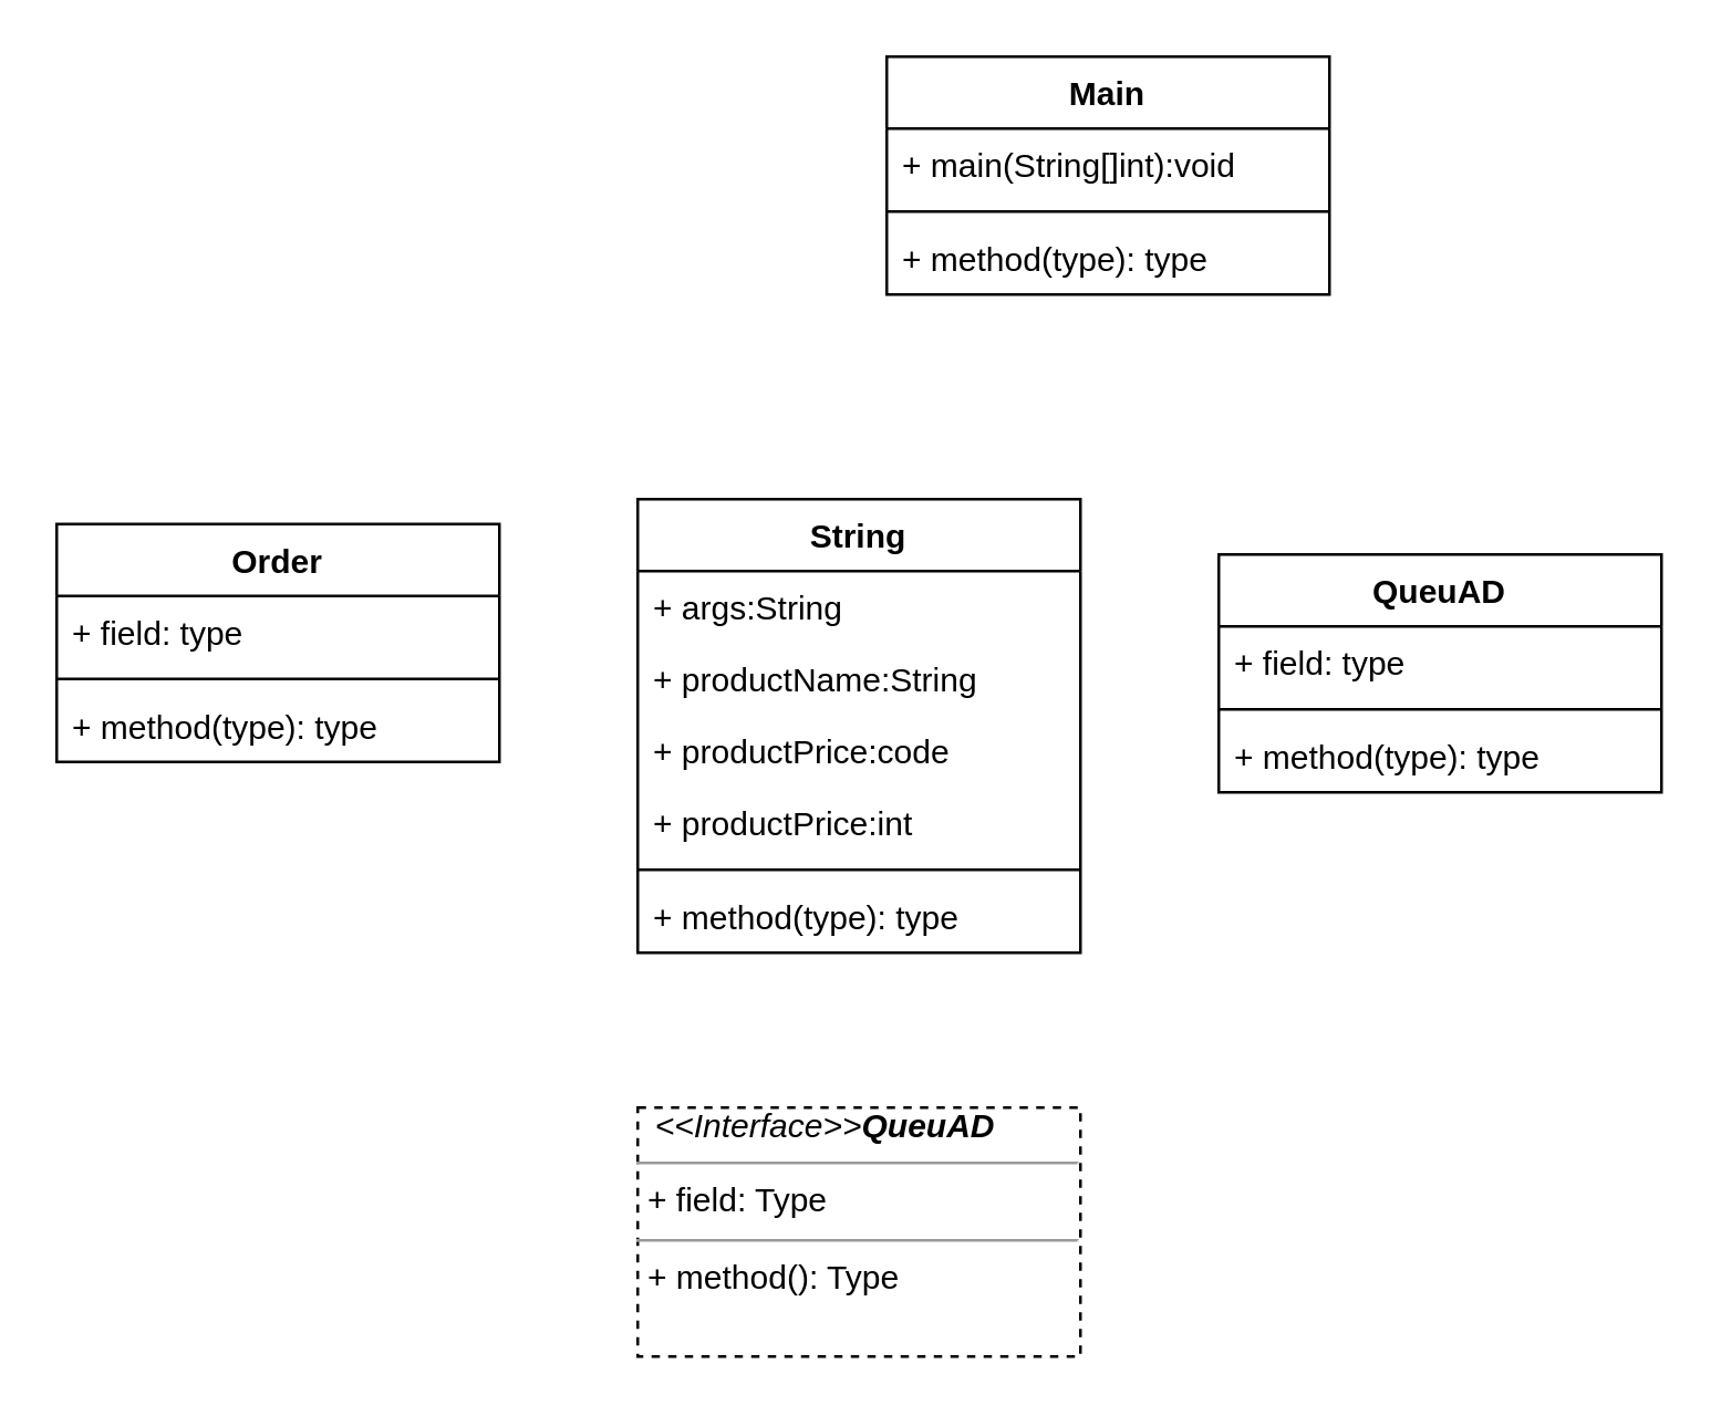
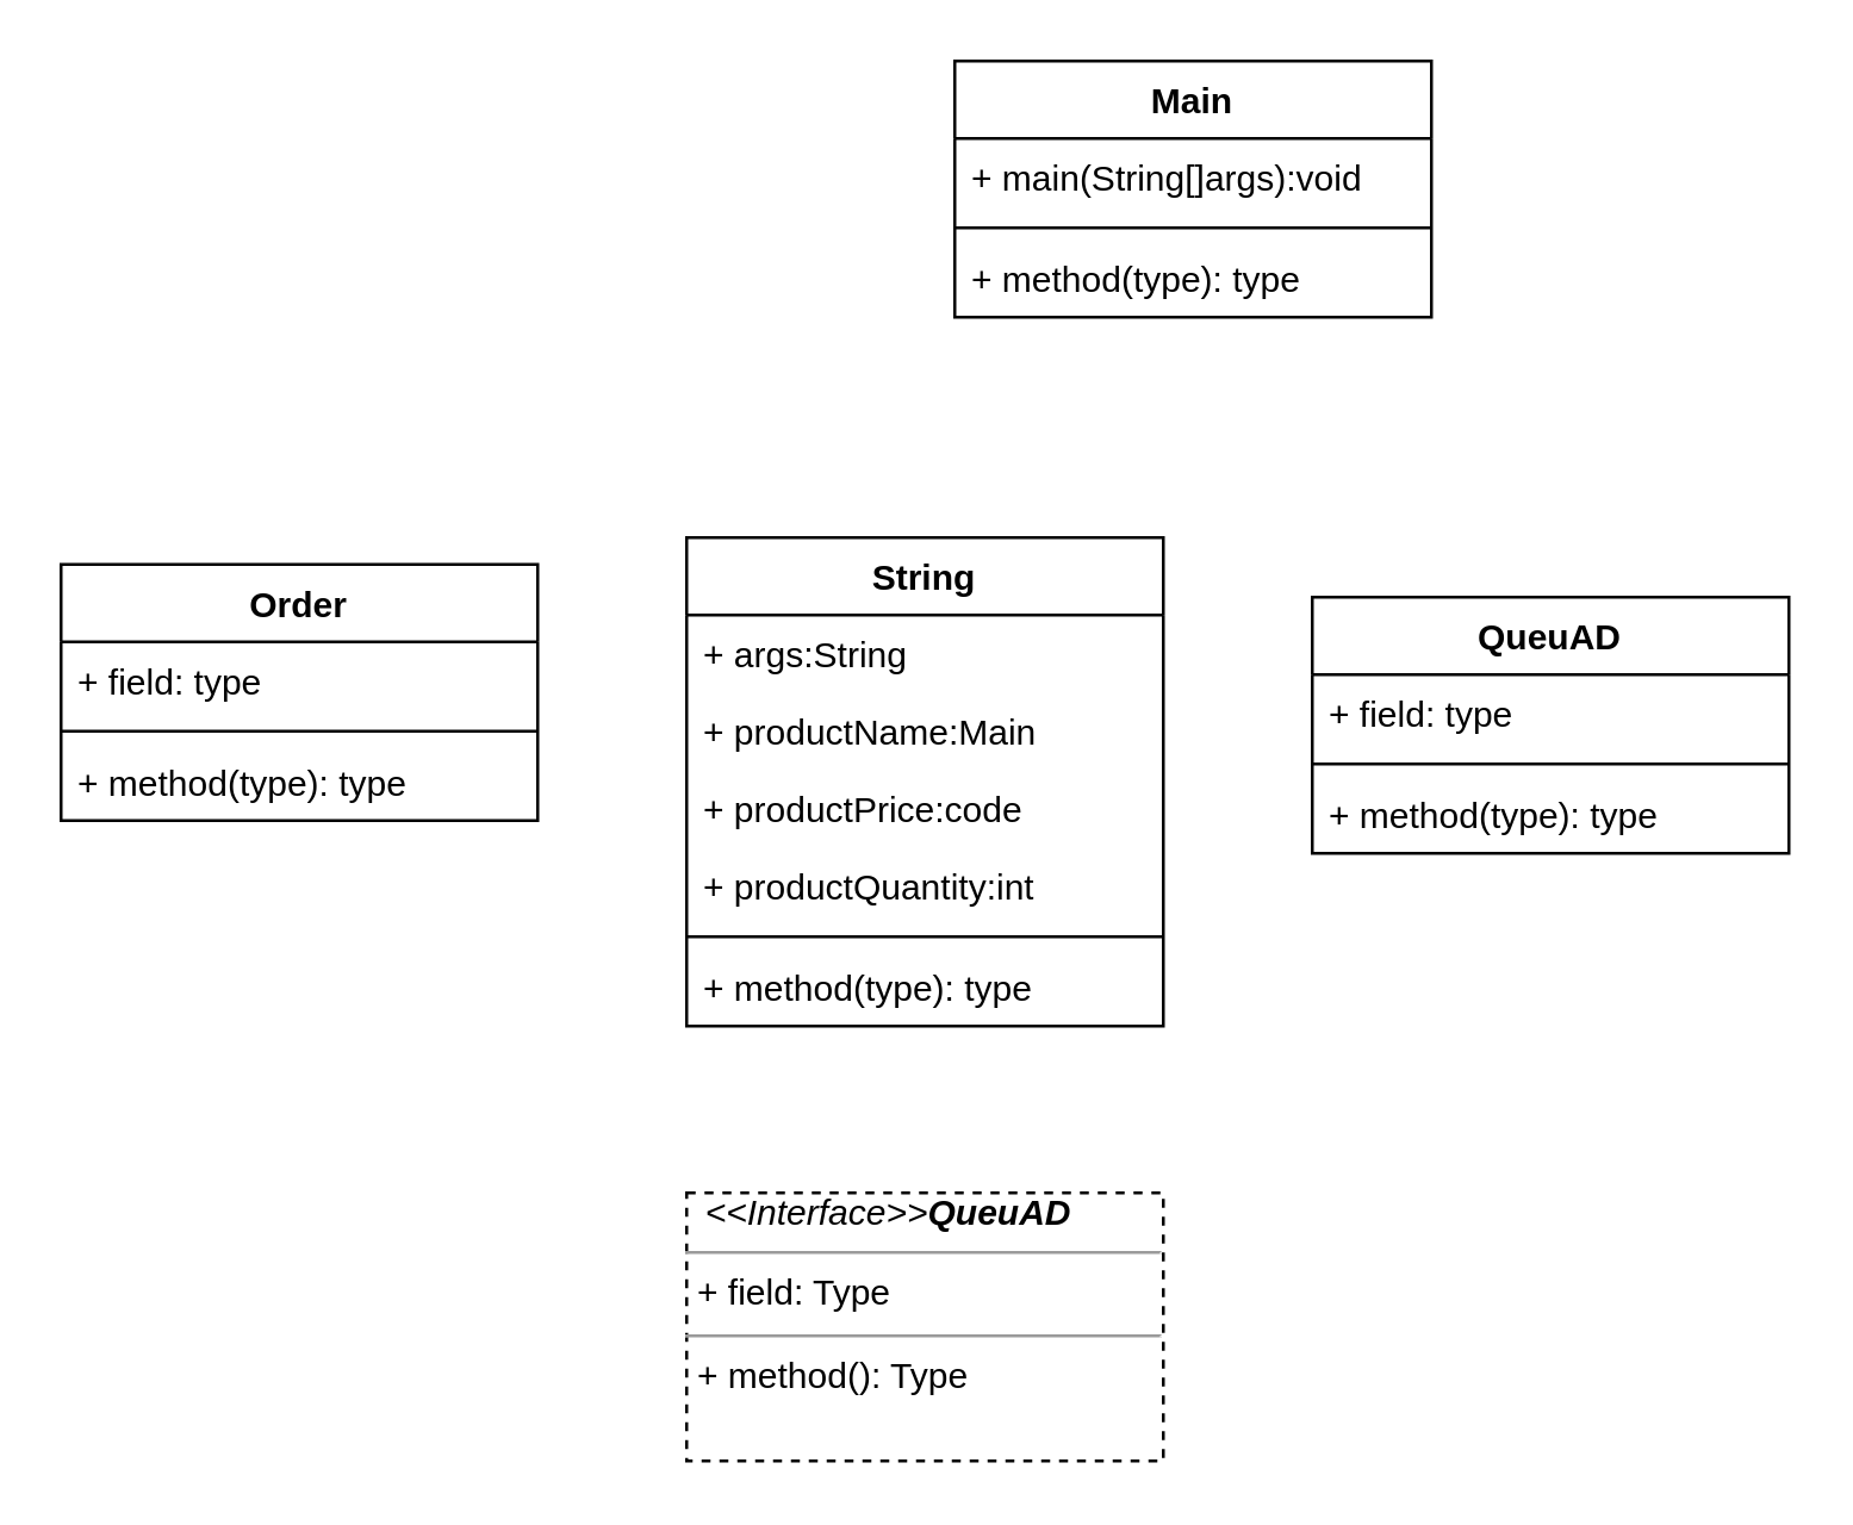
  <mxCell id="0" />
  <mxCell id="1" parent="0" />
  <mxCell id="2" value="String" style="swimlane;fontStyle=1;align=center;verticalAlign=top;childLayout=stackLayout;horizontal=1;startSize=26;horizontalStack=0;resizeParent=1;resizeParentMax=0;resizeLast=0;collapsible=1;marginBottom=0;whiteSpace=wrap;html=1;" vertex="1" parent="1"><mxGeometry x="230" y="180" width="160" height="164" as="geometry" /></mxCell>
  <mxCell id="3" value="+ args:String" style="text;strokeColor=none;fillColor=none;align=left;verticalAlign=top;spacingLeft=4;spacingRight=4;overflow=hidden;rotatable=0;points=[[0,0.5],[1,0.5]];portConstraint=eastwest;whiteSpace=wrap;html=1;" vertex="1" parent="2"><mxGeometry y="26" width="160" height="26" as="geometry" /></mxCell>
- <mxCell id="4" value="+ productName:String" style="text;strokeColor=none;fillColor=none;align=left;verticalAlign=top;spacingLeft=4;spacingRight=4;overflow=hidden;rotatable=0;points=[[0,0.5],[1,0.5]];portConstraint=eastwest;whiteSpace=wrap;html=1;" vertex="1" parent="2"><mxGeometry y="52" width="160" height="26" as="geometry" /></mxCell>
+ <mxCell id="4" value="+ productName:Main" style="text;strokeColor=none;fillColor=none;align=left;verticalAlign=top;spacingLeft=4;spacingRight=4;overflow=hidden;rotatable=0;points=[[0,0.5],[1,0.5]];portConstraint=eastwest;whiteSpace=wrap;html=1;" vertex="1" parent="2"><mxGeometry y="52" width="160" height="26" as="geometry" /></mxCell>
  <mxCell id="5" value="+ productPrice:code" style="text;strokeColor=none;fillColor=none;align=left;verticalAlign=top;spacingLeft=4;spacingRight=4;overflow=hidden;rotatable=0;points=[[0,0.5],[1,0.5]];portConstraint=eastwest;whiteSpace=wrap;html=1;" vertex="1" parent="2"><mxGeometry y="78" width="160" height="26" as="geometry" /></mxCell>
- <mxCell id="6" value="+ productPrice:int" style="text;strokeColor=none;fillColor=none;align=left;verticalAlign=top;spacingLeft=4;spacingRight=4;overflow=hidden;rotatable=0;points=[[0,0.5],[1,0.5]];portConstraint=eastwest;whiteSpace=wrap;html=1;" vertex="1" parent="2"><mxGeometry y="104" width="160" height="26" as="geometry" /></mxCell>
+ <mxCell id="6" value="+ productQuantity:int" style="text;strokeColor=none;fillColor=none;align=left;verticalAlign=top;spacingLeft=4;spacingRight=4;overflow=hidden;rotatable=0;points=[[0,0.5],[1,0.5]];portConstraint=eastwest;whiteSpace=wrap;html=1;" vertex="1" parent="2"><mxGeometry y="104" width="160" height="26" as="geometry" /></mxCell>
  <mxCell id="7" value="" style="line;strokeWidth=1;fillColor=none;align=left;verticalAlign=middle;spacingTop=-1;spacingLeft=3;spacingRight=3;rotatable=0;labelPosition=right;points=[];portConstraint=eastwest;strokeColor=inherit;" vertex="1" parent="2"><mxGeometry y="130" width="160" height="8" as="geometry" /></mxCell>
  <mxCell id="8" value="+ method(type): type" style="text;strokeColor=none;fillColor=none;align=left;verticalAlign=top;spacingLeft=4;spacingRight=4;overflow=hidden;rotatable=0;points=[[0,0.5],[1,0.5]];portConstraint=eastwest;whiteSpace=wrap;html=1;" vertex="1" parent="2"><mxGeometry y="138" width="160" height="26" as="geometry" /></mxCell>
  <mxCell id="9" value="Order" style="swimlane;fontStyle=1;align=center;verticalAlign=top;childLayout=stackLayout;horizontal=1;startSize=26;horizontalStack=0;resizeParent=1;resizeParentMax=0;resizeLast=0;collapsible=1;marginBottom=0;whiteSpace=wrap;html=1;" vertex="1" parent="1"><mxGeometry x="20" y="189" width="160" height="86" as="geometry" /></mxCell>
  <mxCell id="10" value="+ field: type" style="text;strokeColor=none;fillColor=none;align=left;verticalAlign=top;spacingLeft=4;spacingRight=4;overflow=hidden;rotatable=0;points=[[0,0.5],[1,0.5]];portConstraint=eastwest;whiteSpace=wrap;html=1;" vertex="1" parent="9"><mxGeometry y="26" width="160" height="26" as="geometry" /></mxCell>
  <mxCell id="11" value="" style="line;strokeWidth=1;fillColor=none;align=left;verticalAlign=middle;spacingTop=-1;spacingLeft=3;spacingRight=3;rotatable=0;labelPosition=right;points=[];portConstraint=eastwest;strokeColor=inherit;" vertex="1" parent="9"><mxGeometry y="52" width="160" height="8" as="geometry" /></mxCell>
  <mxCell id="12" value="+ method(type): type" style="text;strokeColor=none;fillColor=none;align=left;verticalAlign=top;spacingLeft=4;spacingRight=4;overflow=hidden;rotatable=0;points=[[0,0.5],[1,0.5]];portConstraint=eastwest;whiteSpace=wrap;html=1;" vertex="1" parent="9"><mxGeometry y="60" width="160" height="26" as="geometry" /></mxCell>
  <mxCell id="13" value="QueuAD" style="swimlane;fontStyle=1;align=center;verticalAlign=top;childLayout=stackLayout;horizontal=1;startSize=26;horizontalStack=0;resizeParent=1;resizeParentMax=0;resizeLast=0;collapsible=1;marginBottom=0;whiteSpace=wrap;html=1;" vertex="1" parent="1"><mxGeometry x="440" y="200" width="160" height="86" as="geometry" /></mxCell>
  <mxCell id="14" value="+ field: type" style="text;strokeColor=none;fillColor=none;align=left;verticalAlign=top;spacingLeft=4;spacingRight=4;overflow=hidden;rotatable=0;points=[[0,0.5],[1,0.5]];portConstraint=eastwest;whiteSpace=wrap;html=1;" vertex="1" parent="13"><mxGeometry y="26" width="160" height="26" as="geometry" /></mxCell>
  <mxCell id="15" value="" style="line;strokeWidth=1;fillColor=none;align=left;verticalAlign=middle;spacingTop=-1;spacingLeft=3;spacingRight=3;rotatable=0;labelPosition=right;points=[];portConstraint=eastwest;strokeColor=inherit;" vertex="1" parent="13"><mxGeometry y="52" width="160" height="8" as="geometry" /></mxCell>
  <mxCell id="16" value="+ method(type): type" style="text;strokeColor=none;fillColor=none;align=left;verticalAlign=top;spacingLeft=4;spacingRight=4;overflow=hidden;rotatable=0;points=[[0,0.5],[1,0.5]];portConstraint=eastwest;whiteSpace=wrap;html=1;" vertex="1" parent="13"><mxGeometry y="60" width="160" height="26" as="geometry" /></mxCell>
  <mxCell id="17" value="Main" style="swimlane;fontStyle=1;align=center;verticalAlign=top;childLayout=stackLayout;horizontal=1;startSize=26;horizontalStack=0;resizeParent=1;resizeParentMax=0;resizeLast=0;collapsible=1;marginBottom=0;whiteSpace=wrap;html=1;" vertex="1" parent="1"><mxGeometry x="320" y="20" width="160" height="86" as="geometry" /></mxCell>
- <mxCell id="18" value="+ main(String[]int):void" style="text;strokeColor=none;fillColor=none;align=left;verticalAlign=top;spacingLeft=4;spacingRight=4;overflow=hidden;rotatable=0;points=[[0,0.5],[1,0.5]];portConstraint=eastwest;whiteSpace=wrap;html=1;" vertex="1" parent="17"><mxGeometry y="26" width="160" height="26" as="geometry" /></mxCell>
+ <mxCell id="18" value="+ main(String[]args):void" style="text;strokeColor=none;fillColor=none;align=left;verticalAlign=top;spacingLeft=4;spacingRight=4;overflow=hidden;rotatable=0;points=[[0,0.5],[1,0.5]];portConstraint=eastwest;whiteSpace=wrap;html=1;" vertex="1" parent="17"><mxGeometry y="26" width="160" height="26" as="geometry" /></mxCell>
  <mxCell id="19" value="" style="line;strokeWidth=1;fillColor=none;align=left;verticalAlign=middle;spacingTop=-1;spacingLeft=3;spacingRight=3;rotatable=0;labelPosition=right;points=[];portConstraint=eastwest;strokeColor=inherit;" vertex="1" parent="17"><mxGeometry y="52" width="160" height="8" as="geometry" /></mxCell>
  <mxCell id="20" value="+ method(type): type" style="text;strokeColor=none;fillColor=none;align=left;verticalAlign=top;spacingLeft=4;spacingRight=4;overflow=hidden;rotatable=0;points=[[0,0.5],[1,0.5]];portConstraint=eastwest;whiteSpace=wrap;html=1;" vertex="1" parent="17"><mxGeometry y="60" width="160" height="26" as="geometry" /></mxCell>
  <mxCell id="21" value="&lt;i style=&quot;border-color: var(--border-color); text-align: center;&quot;&gt;&amp;nbsp; &amp;lt;&amp;lt;Interface&amp;gt;&amp;gt;&lt;b style=&quot;background-color: initial;&quot;&gt;QueuAD&lt;/b&gt;&lt;br&gt;&lt;/i&gt;&lt;hr size=&quot;1&quot;&gt;&lt;p style=&quot;margin:0px;margin-left:4px;&quot;&gt;+ field: Type&lt;/p&gt;&lt;hr size=&quot;1&quot;&gt;&lt;p style=&quot;margin:0px;margin-left:4px;&quot;&gt;+ method(): Type&lt;/p&gt;" style="verticalAlign=top;align=left;overflow=fill;fontSize=12;fontFamily=Helvetica;html=1;whiteSpace=wrap;dashed=1;" vertex="1" parent="1"><mxGeometry x="230" y="400" width="160" height="90" as="geometry" /></mxCell>
